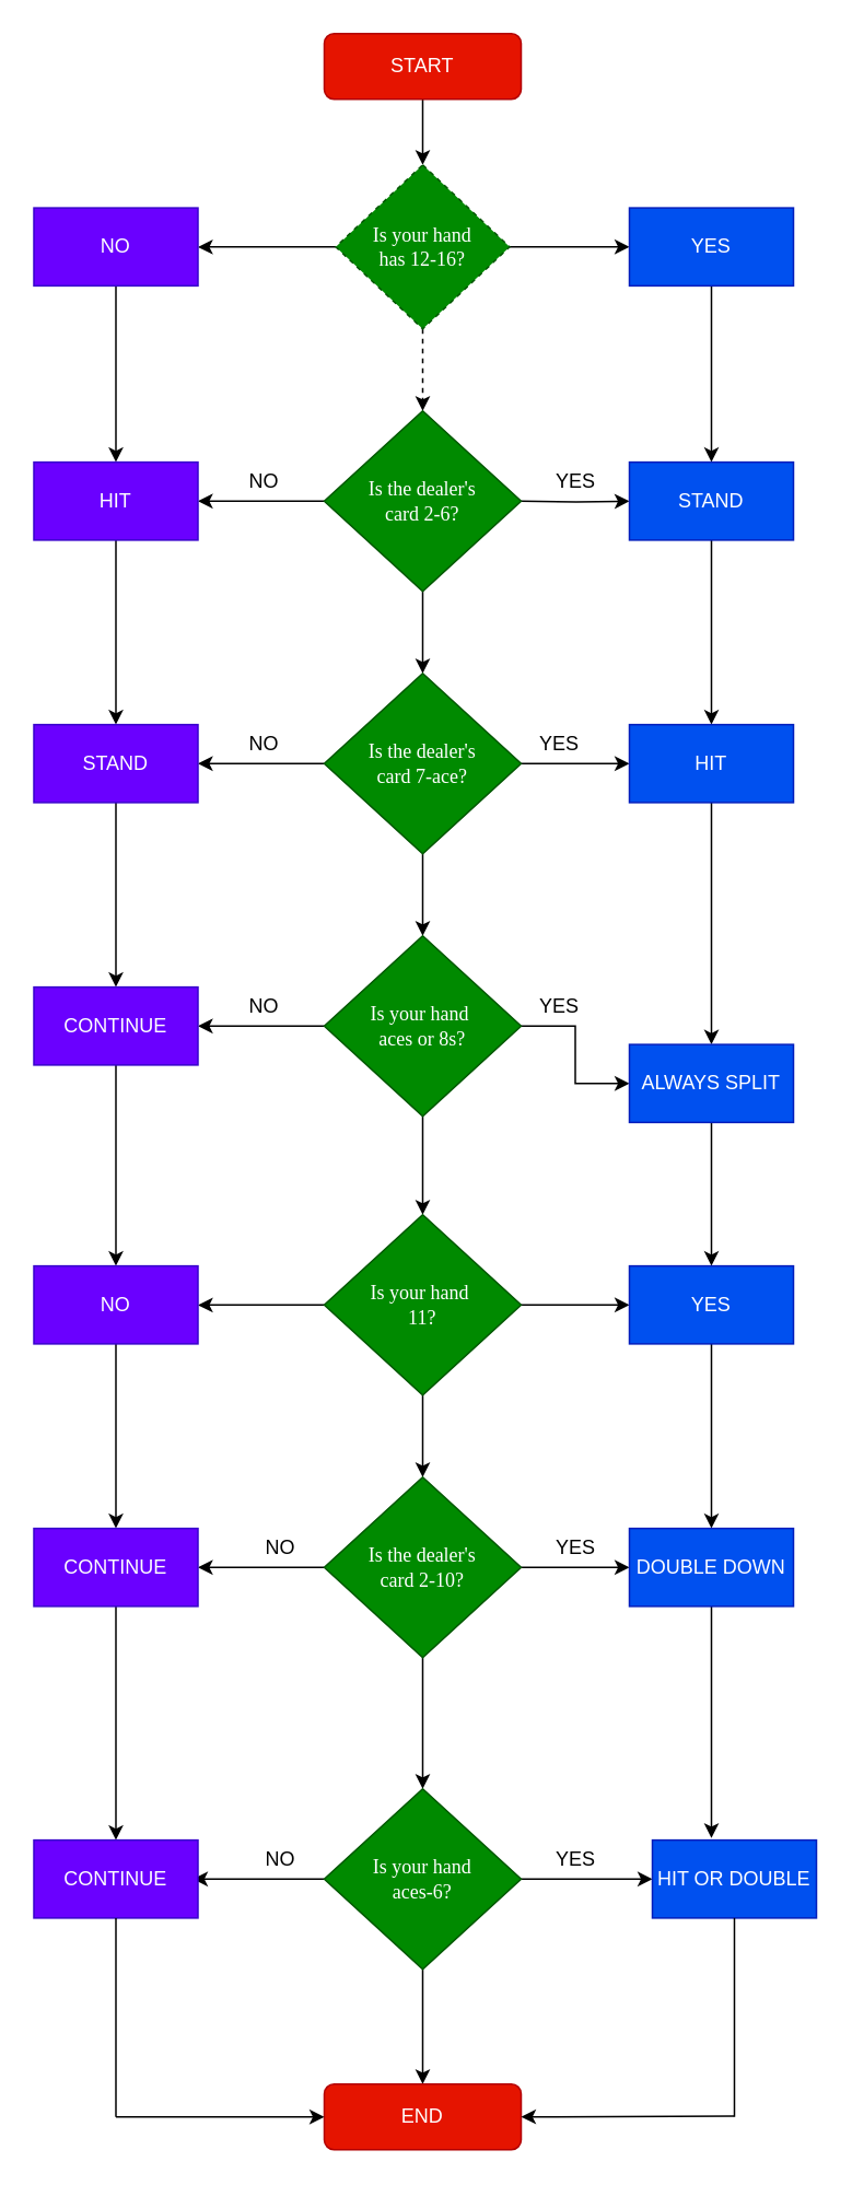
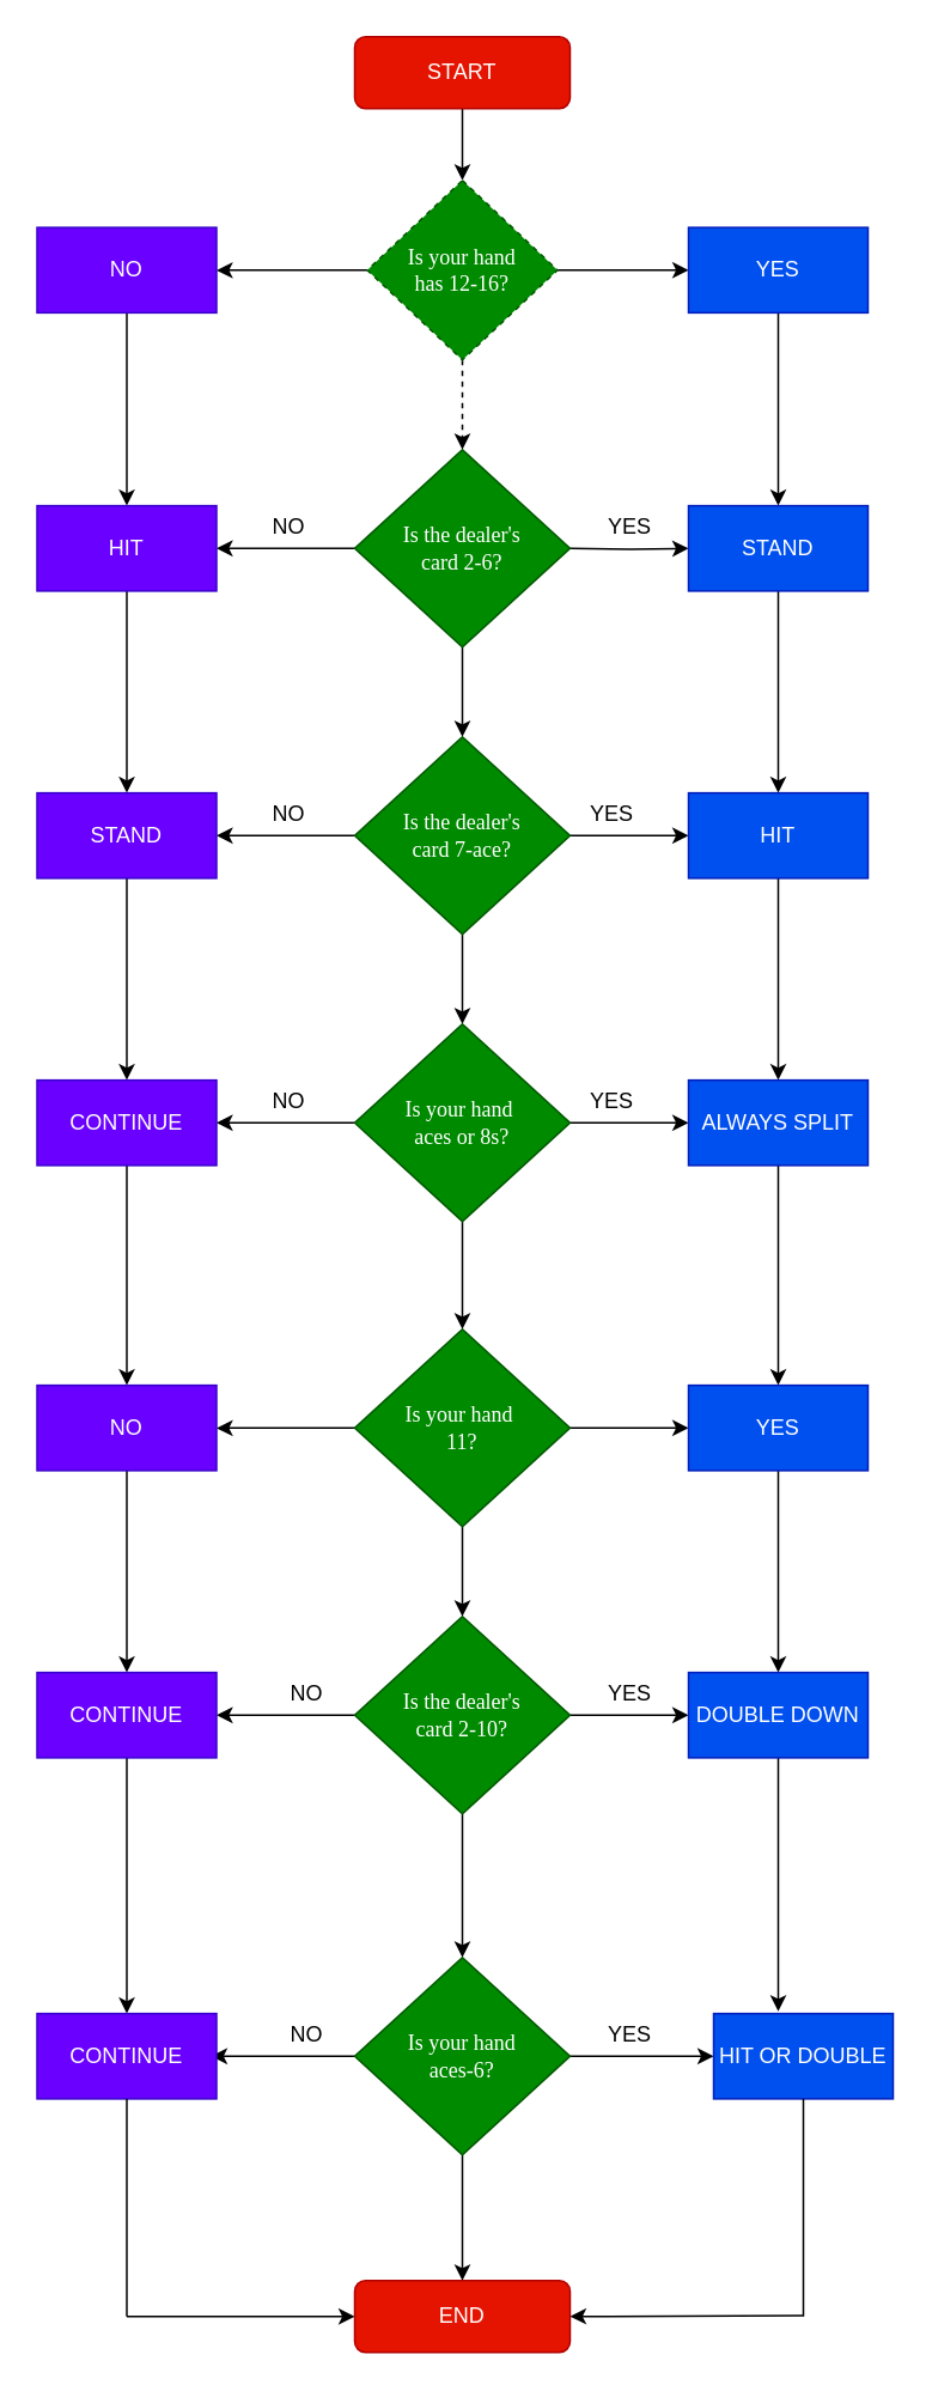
  <mxCell id="0" />
  <mxCell id="1" parent="0" />
  <mxCell id="2" value="" style="edgeStyle=orthogonalEdgeStyle;rounded=0;orthogonalLoop=1;jettySize=auto;html=1;" edge="1" parent="1" source="3" target="7"><mxGeometry relative="1" as="geometry" /></mxCell>
  <mxCell id="3" value="START" style="rounded=1;whiteSpace=wrap;html=1;fillColor=#e51400;fontColor=#ffffff;strokeColor=#B20000;" vertex="1" parent="1"><mxGeometry x="197" y="20" width="120" height="40" as="geometry" /></mxCell>
  <mxCell id="4" value="" style="edgeStyle=orthogonalEdgeStyle;rounded=0;orthogonalLoop=1;jettySize=auto;html=1;" edge="1" parent="1" source="7" target="9"><mxGeometry relative="1" as="geometry" /></mxCell>
  <mxCell id="5" value="" style="edgeStyle=orthogonalEdgeStyle;rounded=0;orthogonalLoop=1;jettySize=auto;html=1;" edge="1" parent="1" source="7"><mxGeometry relative="1" as="geometry"><mxPoint x="383" y="150" as="targetPoint" /></mxGeometry></mxCell>
  <mxCell id="6" value="" style="edgeStyle=orthogonalEdgeStyle;rounded=0;orthogonalLoop=1;jettySize=auto;html=1;dashed=1;" edge="1" parent="1" source="7" target="15"><mxGeometry relative="1" as="geometry" /></mxCell>
  <mxCell id="7" value="&lt;font face=&quot;Verdana&quot;&gt;Is your hand &lt;br&gt;has 12-16?&lt;/font&gt;" style="rhombus;whiteSpace=wrap;html=1;fillColor=#008a00;fontColor=#ffffff;strokeColor=#005700;dashed=1;" vertex="1" parent="1"><mxGeometry x="204" y="100" width="106" height="100" as="geometry" /></mxCell>
  <mxCell id="8" value="" style="edgeStyle=orthogonalEdgeStyle;rounded=0;orthogonalLoop=1;jettySize=auto;html=1;" edge="1" parent="1" source="9" target="17"><mxGeometry relative="1" as="geometry" /></mxCell>
  <mxCell id="9" value="NO" style="whiteSpace=wrap;html=1;fillColor=#6a00ff;fontColor=#ffffff;strokeColor=#3700CC;" vertex="1" parent="1"><mxGeometry x="20" y="126.25" width="100" height="47.5" as="geometry" /></mxCell>
  <mxCell id="10" value="" style="edgeStyle=orthogonalEdgeStyle;rounded=0;orthogonalLoop=1;jettySize=auto;html=1;" edge="1" parent="1" source="11" target="19"><mxGeometry relative="1" as="geometry" /></mxCell>
  <mxCell id="11" value="YES" style="whiteSpace=wrap;html=1;fillColor=#0050ef;fontColor=#ffffff;strokeColor=#001DBC;" vertex="1" parent="1"><mxGeometry x="383" y="126.25" width="100" height="47.5" as="geometry" /></mxCell>
  <mxCell id="12" value="" style="edgeStyle=orthogonalEdgeStyle;rounded=0;orthogonalLoop=1;jettySize=auto;html=1;entryX=1;entryY=0.5;entryDx=0;entryDy=0;" edge="1" parent="1" source="15" target="17"><mxGeometry relative="1" as="geometry"><mxPoint x="117" y="305" as="targetPoint" /></mxGeometry></mxCell>
  <mxCell id="13" value="" style="edgeStyle=orthogonalEdgeStyle;rounded=0;orthogonalLoop=1;jettySize=auto;html=1;entryX=0;entryY=0.5;entryDx=0;entryDy=0;" edge="1" parent="1" target="19"><mxGeometry relative="1" as="geometry"><mxPoint x="317" y="305" as="sourcePoint" /><mxPoint x="380" y="305" as="targetPoint" /></mxGeometry></mxCell>
  <mxCell id="14" value="" style="edgeStyle=orthogonalEdgeStyle;rounded=0;orthogonalLoop=1;jettySize=auto;html=1;" edge="1" parent="1" source="15" target="25"><mxGeometry relative="1" as="geometry" /></mxCell>
  <mxCell id="15" value="&lt;font face=&quot;Verdana&quot;&gt;Is the dealer's &lt;br&gt;card 2-6?&lt;/font&gt;" style="rhombus;whiteSpace=wrap;html=1;fillColor=#008a00;fontColor=#ffffff;strokeColor=#005700;" vertex="1" parent="1"><mxGeometry x="197" y="250" width="120" height="110" as="geometry" /></mxCell>
  <mxCell id="16" value="" style="edgeStyle=orthogonalEdgeStyle;rounded=0;orthogonalLoop=1;jettySize=auto;html=1;" edge="1" parent="1" source="17" target="29"><mxGeometry relative="1" as="geometry" /></mxCell>
  <mxCell id="17" value="HIT" style="whiteSpace=wrap;html=1;fillColor=#6a00ff;fontColor=#ffffff;strokeColor=#3700CC;" vertex="1" parent="1"><mxGeometry x="20" y="281.25" width="100" height="47.5" as="geometry" /></mxCell>
  <mxCell id="18" value="" style="edgeStyle=orthogonalEdgeStyle;rounded=0;orthogonalLoop=1;jettySize=auto;html=1;" edge="1" parent="1" source="19" target="27"><mxGeometry relative="1" as="geometry" /></mxCell>
  <mxCell id="19" value="STAND" style="whiteSpace=wrap;html=1;fillColor=#0050ef;fontColor=#ffffff;strokeColor=#001DBC;" vertex="1" parent="1"><mxGeometry x="383" y="281.25" width="100" height="47.5" as="geometry" /></mxCell>
  <mxCell id="20" value="YES" style="text;html=1;align=center;verticalAlign=middle;resizable=0;points=[];autosize=1;strokeColor=none;fillColor=none;" vertex="1" parent="1"><mxGeometry x="325" y="278" width="50" height="30" as="geometry" /></mxCell>
  <mxCell id="21" value="NO" style="text;html=1;align=center;verticalAlign=middle;resizable=0;points=[];autosize=1;strokeColor=none;fillColor=none;" vertex="1" parent="1"><mxGeometry x="140" y="278" width="40" height="30" as="geometry" /></mxCell>
  <mxCell id="22" value="" style="edgeStyle=orthogonalEdgeStyle;rounded=0;orthogonalLoop=1;jettySize=auto;html=1;entryX=0;entryY=0.5;entryDx=0;entryDy=0;" edge="1" parent="1" source="25" target="27"><mxGeometry relative="1" as="geometry"><mxPoint x="397" y="465" as="targetPoint" /></mxGeometry></mxCell>
  <mxCell id="23" value="" style="edgeStyle=orthogonalEdgeStyle;rounded=0;orthogonalLoop=1;jettySize=auto;html=1;entryX=1;entryY=0.5;entryDx=0;entryDy=0;" edge="1" parent="1" source="25" target="29"><mxGeometry relative="1" as="geometry"><mxPoint x="117" y="465" as="targetPoint" /></mxGeometry></mxCell>
  <mxCell id="24" value="" style="edgeStyle=orthogonalEdgeStyle;rounded=0;orthogonalLoop=1;jettySize=auto;html=1;" edge="1" parent="1" source="25" target="33"><mxGeometry relative="1" as="geometry" /></mxCell>
  <mxCell id="25" value="&lt;font face=&quot;Verdana&quot;&gt;Is the dealer's &lt;br&gt;card 7-ace?&lt;/font&gt;" style="rhombus;whiteSpace=wrap;html=1;fillColor=#008a00;fontColor=#ffffff;strokeColor=#005700;" vertex="1" parent="1"><mxGeometry x="197" y="410" width="120" height="110" as="geometry" /></mxCell>
  <mxCell id="26" value="" style="edgeStyle=orthogonalEdgeStyle;rounded=0;orthogonalLoop=1;jettySize=auto;html=1;" edge="1" parent="1" source="27" target="37"><mxGeometry relative="1" as="geometry" /></mxCell>
  <mxCell id="27" value="HIT" style="whiteSpace=wrap;html=1;fillColor=#0050ef;fontColor=#ffffff;strokeColor=#001DBC;" vertex="1" parent="1"><mxGeometry x="383" y="441.25" width="100" height="47.5" as="geometry" /></mxCell>
  <mxCell id="28" value="" style="edgeStyle=orthogonalEdgeStyle;rounded=0;orthogonalLoop=1;jettySize=auto;html=1;" edge="1" parent="1" source="29" target="39"><mxGeometry relative="1" as="geometry"><mxPoint x="70" y="595" as="targetPoint" /></mxGeometry></mxCell>
  <mxCell id="29" value="STAND" style="whiteSpace=wrap;html=1;fillColor=#6a00ff;fontColor=#ffffff;strokeColor=#3700CC;" vertex="1" parent="1"><mxGeometry x="20" y="441.25" width="100" height="47.5" as="geometry" /></mxCell>
  <mxCell id="30" value="" style="edgeStyle=orthogonalEdgeStyle;rounded=0;orthogonalLoop=1;jettySize=auto;html=1;entryX=0;entryY=0.5;entryDx=0;entryDy=0;" edge="1" parent="1" source="33" target="37"><mxGeometry relative="1" as="geometry"><mxPoint x="397" y="625" as="targetPoint" /></mxGeometry></mxCell>
  <mxCell id="31" value="" style="edgeStyle=orthogonalEdgeStyle;rounded=0;orthogonalLoop=1;jettySize=auto;html=1;entryX=1;entryY=0.5;entryDx=0;entryDy=0;" edge="1" parent="1" source="33" target="39"><mxGeometry relative="1" as="geometry"><mxPoint x="130" y="625" as="targetPoint" /></mxGeometry></mxCell>
  <mxCell id="32" value="" style="edgeStyle=orthogonalEdgeStyle;rounded=0;orthogonalLoop=1;jettySize=auto;html=1;" edge="1" parent="1" source="33" target="45"><mxGeometry relative="1" as="geometry" /></mxCell>
  <mxCell id="33" value="&lt;font face=&quot;Verdana&quot;&gt;Is your hand&amp;nbsp;&lt;br&gt;aces or 8s?&lt;br&gt;&lt;/font&gt;" style="rhombus;whiteSpace=wrap;html=1;fillColor=#008a00;fontColor=#ffffff;strokeColor=#005700;" vertex="1" parent="1"><mxGeometry x="197" y="570" width="120" height="110" as="geometry" /></mxCell>
  <mxCell id="34" value="YES" style="text;html=1;align=center;verticalAlign=middle;resizable=0;points=[];autosize=1;strokeColor=none;fillColor=none;" vertex="1" parent="1"><mxGeometry x="315" y="438" width="50" height="30" as="geometry" /></mxCell>
  <mxCell id="35" value="NO" style="text;html=1;align=center;verticalAlign=middle;resizable=0;points=[];autosize=1;strokeColor=none;fillColor=none;" vertex="1" parent="1"><mxGeometry x="140" y="438" width="40" height="30" as="geometry" /></mxCell>
  <mxCell id="36" value="" style="edgeStyle=orthogonalEdgeStyle;rounded=0;orthogonalLoop=1;jettySize=auto;html=1;entryX=0.5;entryY=0;entryDx=0;entryDy=0;" edge="1" parent="1" source="37" target="47"><mxGeometry relative="1" as="geometry"><mxPoint x="433" y="790" as="targetPoint" /></mxGeometry></mxCell>
- <mxCell id="37" value="ALWAYS SPLIT" style="whiteSpace=wrap;html=1;fillColor=#0050ef;fontColor=#ffffff;strokeColor=#001DBC;" vertex="1" parent="1"><mxGeometry x="383" y="636.25" width="100" height="47.5" as="geometry" /></mxCell>
+ <mxCell id="37" value="ALWAYS SPLIT" style="whiteSpace=wrap;html=1;fillColor=#0050ef;fontColor=#ffffff;strokeColor=#001DBC;" vertex="1" parent="1"><mxGeometry x="383" y="601.25" width="100" height="47.5" as="geometry" /></mxCell>
  <mxCell id="38" value="" style="edgeStyle=orthogonalEdgeStyle;rounded=0;orthogonalLoop=1;jettySize=auto;html=1;entryX=0.5;entryY=0;entryDx=0;entryDy=0;" edge="1" parent="1" source="39" target="49"><mxGeometry relative="1" as="geometry"><mxPoint x="70" y="750" as="targetPoint" /></mxGeometry></mxCell>
  <mxCell id="39" value="CONTINUE" style="whiteSpace=wrap;html=1;fillColor=#6a00ff;fontColor=#ffffff;strokeColor=#3700CC;" vertex="1" parent="1"><mxGeometry x="20" y="601.25" width="100" height="47.5" as="geometry" /></mxCell>
  <mxCell id="40" value="NO" style="text;html=1;align=center;verticalAlign=middle;resizable=0;points=[];autosize=1;strokeColor=none;fillColor=none;" vertex="1" parent="1"><mxGeometry x="140" y="598" width="40" height="30" as="geometry" /></mxCell>
  <mxCell id="41" value="YES" style="text;html=1;align=center;verticalAlign=middle;resizable=0;points=[];autosize=1;strokeColor=none;fillColor=none;" vertex="1" parent="1"><mxGeometry x="315" y="598" width="50" height="30" as="geometry" /></mxCell>
  <mxCell id="42" value="" style="edgeStyle=orthogonalEdgeStyle;rounded=0;orthogonalLoop=1;jettySize=auto;html=1;entryX=0;entryY=0.5;entryDx=0;entryDy=0;" edge="1" parent="1" source="45" target="47"><mxGeometry relative="1" as="geometry"><mxPoint x="397" y="815" as="targetPoint" /></mxGeometry></mxCell>
  <mxCell id="43" value="" style="edgeStyle=orthogonalEdgeStyle;rounded=0;orthogonalLoop=1;jettySize=auto;html=1;" edge="1" parent="1" source="45" target="49"><mxGeometry relative="1" as="geometry" /></mxCell>
  <mxCell id="44" value="" style="edgeStyle=orthogonalEdgeStyle;rounded=0;orthogonalLoop=1;jettySize=auto;html=1;" edge="1" parent="1" source="45" target="53"><mxGeometry relative="1" as="geometry" /></mxCell>
  <mxCell id="45" value="&lt;font face=&quot;Verdana&quot;&gt;Is your hand&amp;nbsp;&lt;br&gt;11?&lt;br&gt;&lt;/font&gt;" style="rhombus;whiteSpace=wrap;html=1;fillColor=#008a00;fontColor=#ffffff;strokeColor=#005700;" vertex="1" parent="1"><mxGeometry x="197" y="740" width="120" height="110" as="geometry" /></mxCell>
  <mxCell id="46" value="" style="edgeStyle=orthogonalEdgeStyle;rounded=0;orthogonalLoop=1;jettySize=auto;html=1;" edge="1" parent="1" source="47" target="55"><mxGeometry relative="1" as="geometry" /></mxCell>
  <mxCell id="47" value="YES" style="whiteSpace=wrap;html=1;fillColor=#0050ef;fontColor=#ffffff;strokeColor=#001DBC;" vertex="1" parent="1"><mxGeometry x="383" y="771.25" width="100" height="47.5" as="geometry" /></mxCell>
  <mxCell id="48" value="" style="edgeStyle=orthogonalEdgeStyle;rounded=0;orthogonalLoop=1;jettySize=auto;html=1;" edge="1" parent="1" source="49" target="57"><mxGeometry relative="1" as="geometry" /></mxCell>
  <mxCell id="49" value="NO" style="whiteSpace=wrap;html=1;fillColor=#6a00ff;fontColor=#ffffff;strokeColor=#3700CC;" vertex="1" parent="1"><mxGeometry x="20" y="771.25" width="100" height="47.5" as="geometry" /></mxCell>
  <mxCell id="50" value="" style="edgeStyle=orthogonalEdgeStyle;rounded=0;orthogonalLoop=1;jettySize=auto;html=1;entryX=0;entryY=0.5;entryDx=0;entryDy=0;" edge="1" parent="1" source="53" target="55"><mxGeometry relative="1" as="geometry"><mxPoint x="397" y="955" as="targetPoint" /></mxGeometry></mxCell>
  <mxCell id="51" value="" style="edgeStyle=orthogonalEdgeStyle;rounded=0;orthogonalLoop=1;jettySize=auto;html=1;entryX=1;entryY=0.5;entryDx=0;entryDy=0;" edge="1" parent="1" source="53" target="57"><mxGeometry relative="1" as="geometry"><mxPoint x="117" y="955" as="targetPoint" /></mxGeometry></mxCell>
  <mxCell id="52" value="" style="edgeStyle=orthogonalEdgeStyle;rounded=0;orthogonalLoop=1;jettySize=auto;html=1;" edge="1" parent="1" source="53" target="63"><mxGeometry relative="1" as="geometry" /></mxCell>
  <mxCell id="53" value="&lt;font face=&quot;Verdana&quot;&gt;Is the dealer's&lt;br&gt;card 2-10?&lt;br&gt;&lt;/font&gt;" style="rhombus;whiteSpace=wrap;html=1;fillColor=#008a00;fontColor=#ffffff;strokeColor=#005700;" vertex="1" parent="1"><mxGeometry x="197" y="900" width="120" height="110" as="geometry" /></mxCell>
  <mxCell id="54" value="" style="edgeStyle=orthogonalEdgeStyle;rounded=0;orthogonalLoop=1;jettySize=auto;html=1;entryX=0.36;entryY=-0.026;entryDx=0;entryDy=0;entryPerimeter=0;" edge="1" parent="1" source="55" target="64"><mxGeometry relative="1" as="geometry"><mxPoint x="433" y="1052.5" as="targetPoint" /></mxGeometry></mxCell>
  <mxCell id="55" value="DOUBLE DOWN" style="whiteSpace=wrap;html=1;fillColor=#0050ef;fontColor=#ffffff;strokeColor=#001DBC;" vertex="1" parent="1"><mxGeometry x="383" y="931.25" width="100" height="47.5" as="geometry" /></mxCell>
  <mxCell id="56" value="" style="edgeStyle=orthogonalEdgeStyle;rounded=0;orthogonalLoop=1;jettySize=auto;html=1;entryX=0.5;entryY=0;entryDx=0;entryDy=0;" edge="1" parent="1" source="57" target="66"><mxGeometry relative="1" as="geometry"><mxPoint x="70" y="1052.5" as="targetPoint" /></mxGeometry></mxCell>
  <mxCell id="57" value="CONTINUE" style="whiteSpace=wrap;html=1;fillColor=#6a00ff;fontColor=#ffffff;strokeColor=#3700CC;" vertex="1" parent="1"><mxGeometry x="20" y="931.25" width="100" height="47.5" as="geometry" /></mxCell>
  <mxCell id="58" value="NO" style="text;html=1;align=center;verticalAlign=middle;resizable=0;points=[];autosize=1;strokeColor=none;fillColor=none;" vertex="1" parent="1"><mxGeometry x="150" y="928" width="40" height="30" as="geometry" /></mxCell>
  <mxCell id="59" value="YES" style="text;html=1;align=center;verticalAlign=middle;resizable=0;points=[];autosize=1;strokeColor=none;fillColor=none;" vertex="1" parent="1"><mxGeometry x="325" y="928" width="50" height="30" as="geometry" /></mxCell>
  <mxCell id="60" value="" style="edgeStyle=orthogonalEdgeStyle;rounded=0;orthogonalLoop=1;jettySize=auto;html=1;" edge="1" parent="1" source="63"><mxGeometry relative="1" as="geometry"><mxPoint x="397" y="1145" as="targetPoint" /></mxGeometry></mxCell>
  <mxCell id="61" value="" style="edgeStyle=orthogonalEdgeStyle;rounded=0;orthogonalLoop=1;jettySize=auto;html=1;" edge="1" parent="1" source="63"><mxGeometry relative="1" as="geometry"><mxPoint x="117" y="1145" as="targetPoint" /></mxGeometry></mxCell>
  <mxCell id="62" value="" style="edgeStyle=orthogonalEdgeStyle;rounded=0;orthogonalLoop=1;jettySize=auto;html=1;" edge="1" parent="1" source="63"><mxGeometry relative="1" as="geometry"><mxPoint x="257" y="1270" as="targetPoint" /></mxGeometry></mxCell>
  <mxCell id="63" value="&lt;font face=&quot;Verdana&quot;&gt;Is your hand&lt;br&gt;aces-6?&lt;br&gt;&lt;/font&gt;" style="rhombus;whiteSpace=wrap;html=1;fillColor=#008a00;fontColor=#ffffff;strokeColor=#005700;" vertex="1" parent="1"><mxGeometry x="197" y="1090" width="120" height="110" as="geometry" /></mxCell>
  <mxCell id="64" value="HIT OR DOUBLE" style="whiteSpace=wrap;html=1;fillColor=#0050ef;fontColor=#ffffff;strokeColor=#001DBC;" vertex="1" parent="1"><mxGeometry x="397" y="1121.25" width="100" height="47.5" as="geometry" /></mxCell>
  <mxCell id="65" value="YES" style="text;html=1;align=center;verticalAlign=middle;resizable=0;points=[];autosize=1;strokeColor=none;fillColor=none;" vertex="1" parent="1"><mxGeometry x="325" y="1118" width="50" height="30" as="geometry" /></mxCell>
  <mxCell id="66" value="CONTINUE" style="whiteSpace=wrap;html=1;fillColor=#6a00ff;fontColor=#ffffff;strokeColor=#3700CC;" vertex="1" parent="1"><mxGeometry x="20" y="1121.25" width="100" height="47.5" as="geometry" /></mxCell>
  <mxCell id="67" value="NO" style="text;html=1;align=center;verticalAlign=middle;resizable=0;points=[];autosize=1;strokeColor=none;fillColor=none;" vertex="1" parent="1"><mxGeometry x="150" y="1118" width="40" height="30" as="geometry" /></mxCell>
  <mxCell id="68" value="END" style="rounded=1;whiteSpace=wrap;html=1;fillColor=#e51400;fontColor=#ffffff;strokeColor=#B20000;" vertex="1" parent="1"><mxGeometry x="197" y="1270" width="120" height="40" as="geometry" /></mxCell>
  <mxCell id="69" value="" style="line;strokeWidth=1;rotatable=0;dashed=0;labelPosition=right;align=left;verticalAlign=middle;spacingTop=0;spacingLeft=6;points=[];portConstraint=eastwest;flipV=1;flipH=1;direction=south;" vertex="1" parent="1"><mxGeometry x="65" y="1168.75" width="10" height="121.25" as="geometry" /></mxCell>
  <mxCell id="70" value="" style="line;strokeWidth=1;rotatable=0;dashed=0;labelPosition=right;align=left;verticalAlign=middle;spacingTop=0;spacingLeft=6;points=[];portConstraint=eastwest;flipV=1;flipH=1;direction=south;" vertex="1" parent="1"><mxGeometry x="442" y="1168.75" width="10" height="121.25" as="geometry" /></mxCell>
  <mxCell id="71" value="" style="endArrow=classic;html=1;rounded=0;entryX=0;entryY=0.5;entryDx=0;entryDy=0;" edge="1" parent="1" target="68"><mxGeometry width="50" height="50" relative="1" as="geometry"><mxPoint x="70" y="1290" as="sourcePoint" /><mxPoint x="140" y="1290" as="targetPoint" /></mxGeometry></mxCell>
  <mxCell id="72" value="" style="endArrow=classic;html=1;rounded=0;entryX=0;entryY=0.5;entryDx=0;entryDy=0;exitX=0.004;exitY=0.486;exitDx=0;exitDy=0;exitPerimeter=0;" edge="1" parent="1" source="70"><mxGeometry width="50" height="50" relative="1" as="geometry"><mxPoint x="444" y="1290" as="sourcePoint" /><mxPoint x="317" y="1290" as="targetPoint" /></mxGeometry></mxCell>
